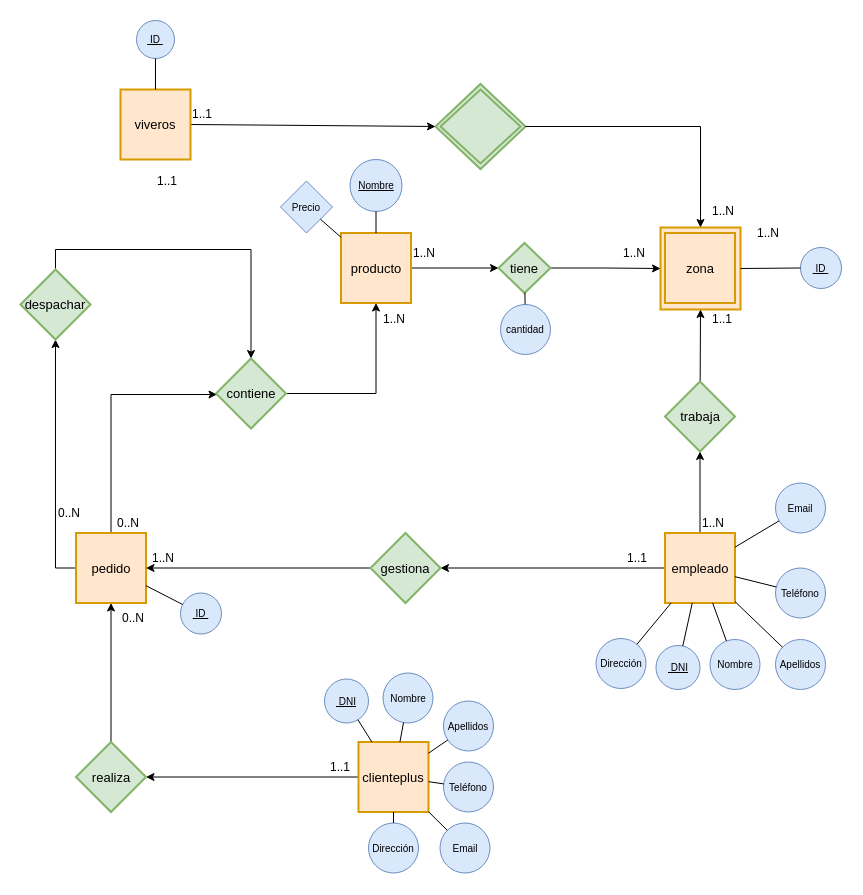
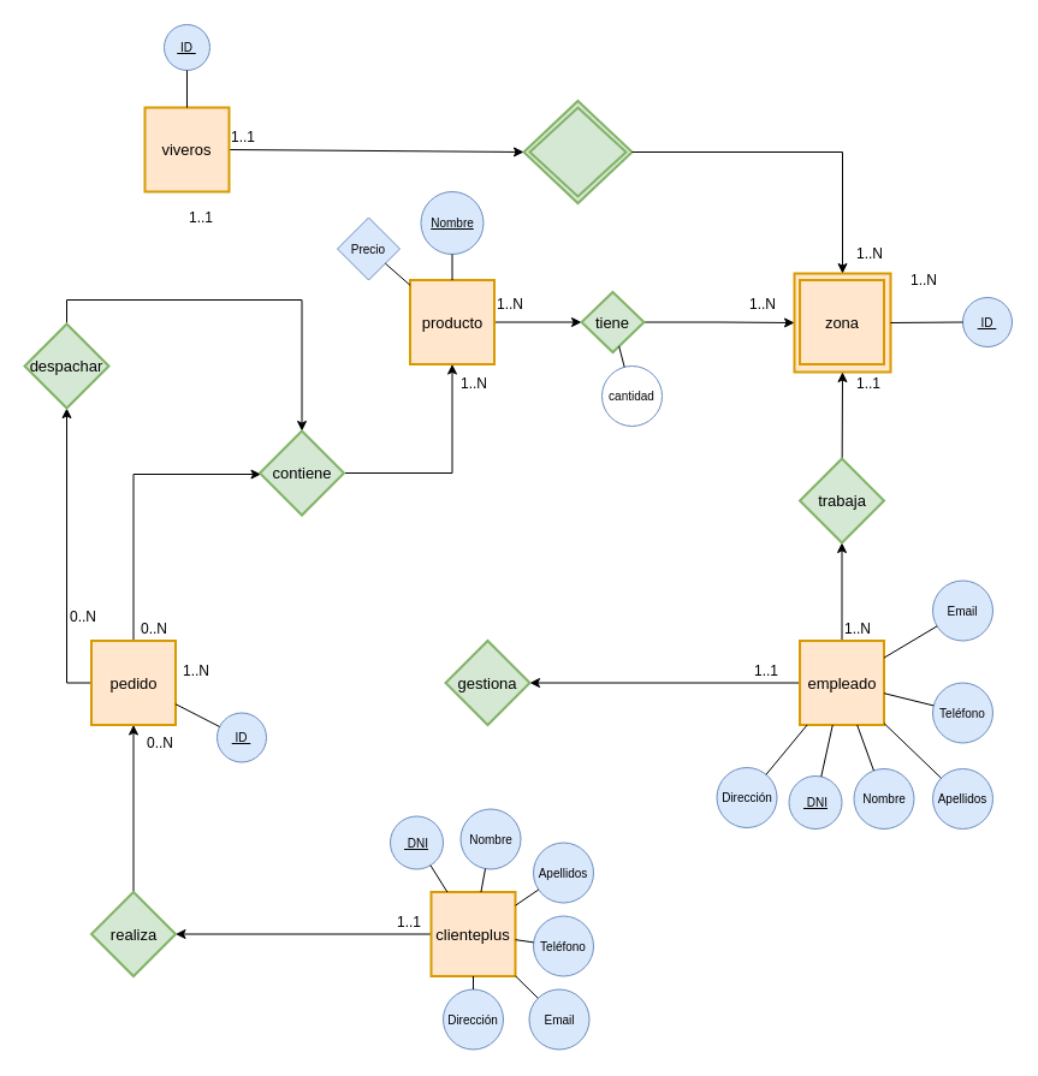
  <mxCell id="0" />
  <mxCell id="1" parent="0" />
  <mxCell id="2" value="&lt;div&gt;&lt;br&gt;&lt;/div&gt;" style="shape=rhombus;strokeWidth=2;fontSize=13;perimeter=rhombusPerimeter;whiteSpace=wrap;html=1;align=center;fillColor=#d5e8d4;strokeColor=#82b366;" vertex="1" parent="1"><mxGeometry x="435" y="83.5" width="90" height="85" as="geometry" /></mxCell>
  <mxCell id="3" value="" style="strokeWidth=2;whiteSpace=wrap;html=1;align=center;fontSize=13;fontFamily=Helvetica;fontColor=#000000;strokeColor=#d79b00;fillColor=#ffe6cc;" parent="1" vertex="1"><mxGeometry x="660" y="227" width="80" height="82" as="geometry" /></mxCell>
  <mxCell id="4" style="edgeStyle=none;rounded=0;orthogonalLoop=1;jettySize=auto;html=1;exitX=1;exitY=0.5;exitDx=0;exitDy=0;entryX=0;entryY=0.5;entryDx=0;entryDy=0;" parent="1" source="5" target="2" edge="1"><mxGeometry relative="1" as="geometry"><mxPoint x="380" y="126" as="targetPoint" /></mxGeometry></mxCell>
  <mxCell id="5" value="viveros" style="strokeWidth=2;whiteSpace=wrap;html=1;align=center;fontSize=13;fontFamily=Helvetica;fontColor=#000000;strokeColor=#d79b00;fillColor=#ffe6cc;" parent="1" vertex="1"><mxGeometry x="120" y="89" width="70" height="70" as="geometry" /></mxCell>
  <mxCell id="6" value="&lt;u&gt;&amp;nbsp;ID&amp;nbsp;&lt;/u&gt;" style="ellipse;whiteSpace=wrap;html=1;aspect=fixed;fontSize=10;fillColor=#dae8fc;strokeColor=#6c8ebf;" parent="1" vertex="1"><mxGeometry x="136" y="20" width="38" height="38" as="geometry" /></mxCell>
  <mxCell id="7" value="zona" style="strokeWidth=2;whiteSpace=wrap;html=1;align=center;fontSize=13;fontFamily=Helvetica;fontColor=#000000;strokeColor=#d79b00;fillColor=#ffe6cc;" parent="1" vertex="1"><mxGeometry x="664.5" y="232.5" width="70" height="70" as="geometry" /></mxCell>
  <mxCell id="8" value="&lt;u&gt;&amp;nbsp;ID&amp;nbsp;&lt;/u&gt;" style="ellipse;whiteSpace=wrap;html=1;aspect=fixed;fontSize=10;fillColor=#dae8fc;strokeColor=#6c8ebf;" parent="1" vertex="1"><mxGeometry x="800" y="247" width="41" height="41" as="geometry" /></mxCell>
  <mxCell id="9" style="edgeStyle=none;rounded=0;orthogonalLoop=1;jettySize=auto;html=1;" parent="1" source="10" target="36" edge="1"><mxGeometry relative="1" as="geometry" /></mxCell>
  <mxCell id="10" value="producto" style="strokeWidth=2;whiteSpace=wrap;html=1;align=center;fontSize=13;fontFamily=Helvetica;fontColor=#000000;strokeColor=#d79b00;fillColor=#ffe6cc;" parent="1" vertex="1"><mxGeometry x="340.5" y="232.5" width="70" height="70" as="geometry" /></mxCell>
  <mxCell id="11" style="edgeStyle=orthogonalEdgeStyle;rounded=0;orthogonalLoop=1;jettySize=auto;html=1;exitX=0;exitY=0.5;exitDx=0;exitDy=0;entryX=1;entryY=0.5;entryDx=0;entryDy=0;" parent="1" source="12" target="45" edge="1"><mxGeometry relative="1" as="geometry" /></mxCell>
  <mxCell id="12" value="clienteplus" style="strokeWidth=2;whiteSpace=wrap;html=1;align=center;fontSize=13;fontFamily=Helvetica;fontColor=#000000;strokeColor=#d79b00;fillColor=#ffe6cc;" parent="1" vertex="1"><mxGeometry x="358" y="741.5" width="70" height="70" as="geometry" /></mxCell>
  <mxCell id="13" style="edgeStyle=none;rounded=0;orthogonalLoop=1;jettySize=auto;html=1;exitX=0.5;exitY=0;exitDx=0;exitDy=0;" parent="1" source="15" target="19" edge="1"><mxGeometry relative="1" as="geometry"><mxPoint x="712.197" y="474.697" as="targetPoint" /></mxGeometry></mxCell>
  <mxCell id="14" style="edgeStyle=orthogonalEdgeStyle;rounded=0;orthogonalLoop=1;jettySize=auto;html=1;exitX=0;exitY=0.5;exitDx=0;exitDy=0;entryX=1;entryY=0.5;entryDx=0;entryDy=0;" parent="1" source="15" target="42" edge="1"><mxGeometry relative="1" as="geometry" /></mxCell>
  <mxCell id="15" value="empleado" style="strokeWidth=2;whiteSpace=wrap;html=1;align=center;fontSize=13;fontFamily=Helvetica;fontColor=#000000;strokeColor=#d79b00;fillColor=#ffe6cc;" parent="1" vertex="1"><mxGeometry x="664.5" y="532.5" width="70" height="70" as="geometry" /></mxCell>
  <mxCell id="16" style="edgeStyle=none;rounded=0;orthogonalLoop=1;jettySize=auto;html=1;entryX=0.5;entryY=0;entryDx=0;entryDy=0;exitX=1;exitY=0.5;exitDx=0;exitDy=0;" parent="1" source="2" target="3" edge="1"><mxGeometry relative="1" as="geometry"><Array as="points"><mxPoint x="700" y="126" /></Array><mxPoint x="700" y="208" as="targetPoint" /><mxPoint x="550" y="126" as="sourcePoint" /></mxGeometry></mxCell>
  <mxCell id="17" value="" style="shape=rhombus;strokeWidth=2;fontSize=13;perimeter=rhombusPerimeter;whiteSpace=wrap;html=1;align=center;fillColor=#d5e8d4;strokeColor=#82b366;" parent="1" vertex="1"><mxGeometry x="440" y="89" width="80" height="74" as="geometry" /></mxCell>
  <mxCell id="18" style="edgeStyle=none;rounded=0;orthogonalLoop=1;jettySize=auto;html=1;entryX=0.5;entryY=1;entryDx=0;entryDy=0;" parent="1" source="19" target="3" edge="1"><mxGeometry relative="1" as="geometry"><mxPoint x="680" y="358" as="targetPoint" /></mxGeometry></mxCell>
  <mxCell id="19" value="trabaja" style="shape=rhombus;strokeWidth=2;fontSize=13;perimeter=rhombusPerimeter;whiteSpace=wrap;html=1;align=center;fillColor=#d5e8d4;strokeColor=#82b366;" parent="1" vertex="1"><mxGeometry x="664.5" y="381" width="70" height="70" as="geometry" /></mxCell>
  <mxCell id="20" style="rounded=0;html=1;endArrow=none;endFill=0;jettySize=auto;orthogonalLoop=1;fontSize=12;entryX=1;entryY=0.5;entryDx=0;entryDy=0;" parent="1" source="8" target="3" edge="1"><mxGeometry relative="1" as="geometry"><mxPoint x="760" y="248" as="targetPoint" /></mxGeometry></mxCell>
  <mxCell id="21" style="edgeStyle=none;rounded=0;html=1;endArrow=none;endFill=0;jettySize=auto;orthogonalLoop=1;fontSize=12;" parent="1" source="6" target="5" edge="1"><mxGeometry relative="1" as="geometry" /></mxCell>
  <mxCell id="22" value="Nombre" style="ellipse;whiteSpace=wrap;html=1;aspect=fixed;fontSize=10;fillColor=#dae8fc;strokeColor=#6c8ebf;" parent="1" vertex="1"><mxGeometry x="709.5" y="639" width="50" height="50" as="geometry" /></mxCell>
  <mxCell id="23" value="&lt;u&gt;&amp;nbsp;DNI &lt;br&gt;&lt;/u&gt;" style="ellipse;whiteSpace=wrap;html=1;aspect=fixed;fontSize=10;fillColor=#dae8fc;strokeColor=#6c8ebf;" parent="1" vertex="1"><mxGeometry x="655.5" y="645" width="44" height="44" as="geometry" /></mxCell>
  <mxCell id="24" value="Teléfono" style="ellipse;whiteSpace=wrap;html=1;aspect=fixed;fontSize=10;fillColor=#dae8fc;strokeColor=#6c8ebf;" parent="1" vertex="1"><mxGeometry x="775" y="567.5" width="50" height="50" as="geometry" /></mxCell>
  <mxCell id="25" value="Email" style="ellipse;whiteSpace=wrap;html=1;aspect=fixed;fontSize=10;fillColor=#dae8fc;strokeColor=#6c8ebf;" parent="1" vertex="1"><mxGeometry x="775" y="482.5" width="50" height="50" as="geometry" /></mxCell>
  <mxCell id="26" value="Apellidos" style="ellipse;whiteSpace=wrap;html=1;aspect=fixed;fontSize=10;fillColor=#dae8fc;strokeColor=#6c8ebf;" parent="1" vertex="1"><mxGeometry x="775" y="639" width="50" height="50" as="geometry" /></mxCell>
  <mxCell id="27" value="" style="endArrow=none;html=1;" parent="1" source="15" target="23" edge="1"><mxGeometry width="50" height="50" relative="1" as="geometry"><mxPoint x="658" y="579" as="sourcePoint" /><mxPoint x="708" y="529" as="targetPoint" /></mxGeometry></mxCell>
  <mxCell id="28" value="" style="endArrow=none;html=1;" parent="1" source="15" target="22" edge="1"><mxGeometry width="50" height="50" relative="1" as="geometry"><mxPoint x="641" y="624" as="sourcePoint" /><mxPoint x="778.5" y="526" as="targetPoint" /></mxGeometry></mxCell>
  <mxCell id="29" value="" style="endArrow=none;html=1;" parent="1" source="15" target="26" edge="1"><mxGeometry width="50" height="50" relative="1" as="geometry"><mxPoint x="651" y="634" as="sourcePoint" /><mxPoint x="788.5" y="536" as="targetPoint" /></mxGeometry></mxCell>
  <mxCell id="30" value="" style="endArrow=none;html=1;" parent="1" source="15" target="24" edge="1"><mxGeometry width="50" height="50" relative="1" as="geometry"><mxPoint x="661" y="644" as="sourcePoint" /><mxPoint x="798.5" y="546" as="targetPoint" /></mxGeometry></mxCell>
  <mxCell id="31" value="" style="endArrow=none;html=1;" parent="1" source="15" target="25" edge="1"><mxGeometry width="50" height="50" relative="1" as="geometry"><mxPoint x="671" y="654" as="sourcePoint" /><mxPoint x="758.726" y="706.49" as="targetPoint" /></mxGeometry></mxCell>
  <mxCell id="32" style="edgeStyle=orthogonalEdgeStyle;rounded=0;orthogonalLoop=1;jettySize=auto;html=1;exitX=0;exitY=0.5;exitDx=0;exitDy=0;entryX=0.5;entryY=1;entryDx=0;entryDy=0;" parent="1" source="34" target="57" edge="1"><mxGeometry relative="1" as="geometry" /></mxCell>
  <mxCell id="33" style="edgeStyle=orthogonalEdgeStyle;rounded=0;orthogonalLoop=1;jettySize=auto;html=1;exitX=0.5;exitY=0;exitDx=0;exitDy=0;" parent="1" source="34" target="62" edge="1"><mxGeometry relative="1" as="geometry"><Array as="points"><mxPoint x="110" y="394" /></Array></mxGeometry></mxCell>
  <mxCell id="34" value="pedido" style="strokeWidth=2;whiteSpace=wrap;html=1;align=center;fontSize=13;fontFamily=Helvetica;fontColor=#000000;strokeColor=#d79b00;fillColor=#ffe6cc;" parent="1" vertex="1"><mxGeometry x="75.5" y="532.5" width="70" height="70" as="geometry" /></mxCell>
  <mxCell id="35" style="edgeStyle=orthogonalEdgeStyle;rounded=0;orthogonalLoop=1;jettySize=auto;html=1;entryX=0;entryY=0.5;entryDx=0;entryDy=0;" parent="1" source="36" target="3" edge="1"><mxGeometry relative="1" as="geometry"><mxPoint x="610" y="278" as="targetPoint" /></mxGeometry></mxCell>
- <mxCell id="36" value="tiene" style="shape=rhombus;strokeWidth=2;fontSize=13;perimeter=rhombusPerimeter;whiteSpace=wrap;html=1;align=center;fillColor=#d5e8d4;strokeColor=#82b366;" parent="1" vertex="1"><mxGeometry x="498" y="242.5" width="52" height="50" as="geometry" /></mxCell>
+ <mxCell id="36" value="tiene" style="shape=rhombus;strokeWidth=2;fontSize=13;perimeter=rhombusPerimeter;whiteSpace=wrap;html=1;align=center;fillColor=#d5e8d4;strokeColor=#82b366;" parent="1" vertex="1"><mxGeometry x="483" y="242.5" width="52" height="50" as="geometry" /></mxCell>
  <mxCell id="37" value="&lt;u&gt;Nombre&lt;/u&gt;" style="ellipse;whiteSpace=wrap;html=1;aspect=fixed;fontSize=10;fillColor=#dae8fc;strokeColor=#6c8ebf;" parent="1" vertex="1"><mxGeometry x="349.5" y="159" width="52" height="52" as="geometry" /></mxCell>
- <mxCell id="38" value="cantidad" style="ellipse;whiteSpace=wrap;html=1;aspect=fixed;fontSize=10;fillColor=#dae8fc;strokeColor=#6c8ebf;" parent="1" vertex="1"><mxGeometry x="500" y="304" width="50" height="50" as="geometry" /></mxCell>
+ <mxCell id="38" value="cantidad" style="ellipse;whiteSpace=wrap;html=1;aspect=fixed;fontSize=10;fillColor=#ffffff;strokeColor=#6c8ebf;" parent="1" vertex="1"><mxGeometry x="500" y="304" width="50" height="50" as="geometry" /></mxCell>
  <mxCell id="39" value="" style="endArrow=none;html=1;" parent="1" source="10" target="37" edge="1"><mxGeometry width="50" height="50" relative="1" as="geometry"><mxPoint x="149" y="409.5" as="sourcePoint" /><mxPoint x="199" y="359.5" as="targetPoint" /></mxGeometry></mxCell>
  <mxCell id="40" value="" style="endArrow=none;html=1;" parent="1" source="36" target="38" edge="1"><mxGeometry width="50" height="50" relative="1" as="geometry"><mxPoint x="155.658" y="290.5" as="sourcePoint" /><mxPoint x="169.127" y="267.682" as="targetPoint" /></mxGeometry></mxCell>
- <mxCell id="41" style="edgeStyle=orthogonalEdgeStyle;rounded=0;orthogonalLoop=1;jettySize=auto;html=1;exitX=0;exitY=0.5;exitDx=0;exitDy=0;" parent="1" source="42" target="34" edge="1"><mxGeometry relative="1" as="geometry" /></mxCell>
  <mxCell id="42" value="gestiona" style="shape=rhombus;strokeWidth=2;fontSize=13;perimeter=rhombusPerimeter;whiteSpace=wrap;html=1;align=center;fillColor=#d5e8d4;strokeColor=#82b366;" parent="1" vertex="1"><mxGeometry x="370" y="532.5" width="70" height="70" as="geometry" /></mxCell>
  <mxCell id="43" value="Nombre" style="ellipse;whiteSpace=wrap;html=1;aspect=fixed;fontSize=10;fillColor=#dae8fc;strokeColor=#6c8ebf;" parent="1" vertex="1"><mxGeometry x="382.5" y="672.5" width="50" height="50" as="geometry" /></mxCell>
  <mxCell id="44" style="edgeStyle=orthogonalEdgeStyle;rounded=0;orthogonalLoop=1;jettySize=auto;html=1;" parent="1" source="45" target="34" edge="1"><mxGeometry relative="1" as="geometry" /></mxCell>
  <mxCell id="45" value="realiza" style="shape=rhombus;strokeWidth=2;fontSize=13;perimeter=rhombusPerimeter;whiteSpace=wrap;html=1;align=center;fillColor=#d5e8d4;strokeColor=#82b366;" parent="1" vertex="1"><mxGeometry x="75.5" y="741.5" width="70" height="70" as="geometry" /></mxCell>
  <mxCell id="46" value="&lt;u&gt;&amp;nbsp;DNI &lt;br&gt;&lt;/u&gt;" style="ellipse;whiteSpace=wrap;html=1;aspect=fixed;fontSize=10;fillColor=#dae8fc;strokeColor=#6c8ebf;" parent="1" vertex="1"><mxGeometry x="324" y="678.5" width="44" height="44" as="geometry" /></mxCell>
  <mxCell id="47" value="Teléfono" style="ellipse;whiteSpace=wrap;html=1;aspect=fixed;fontSize=10;fillColor=#dae8fc;strokeColor=#6c8ebf;" parent="1" vertex="1"><mxGeometry x="443" y="761.5" width="50" height="50" as="geometry" /></mxCell>
  <mxCell id="48" value="Email" style="ellipse;whiteSpace=wrap;html=1;aspect=fixed;fontSize=10;fillColor=#dae8fc;strokeColor=#6c8ebf;" parent="1" vertex="1"><mxGeometry x="439.5" y="822.5" width="50" height="50" as="geometry" /></mxCell>
  <mxCell id="49" value="Apellidos" style="ellipse;whiteSpace=wrap;html=1;aspect=fixed;fontSize=10;fillColor=#dae8fc;strokeColor=#6c8ebf;" parent="1" vertex="1"><mxGeometry x="443" y="700.5" width="50" height="50" as="geometry" /></mxCell>
  <mxCell id="50" value="" style="endArrow=none;html=1;" parent="1" source="48" target="12" edge="1"><mxGeometry width="50" height="50" relative="1" as="geometry"><mxPoint x="706.243" y="901" as="sourcePoint" /><mxPoint x="776.447" y="1022.38" as="targetPoint" /></mxGeometry></mxCell>
  <mxCell id="51" value="Dirección" style="ellipse;whiteSpace=wrap;html=1;aspect=fixed;fontSize=10;fillColor=#dae8fc;strokeColor=#6c8ebf;" parent="1" vertex="1"><mxGeometry x="368" y="822.5" width="50" height="50" as="geometry" /></mxCell>
  <mxCell id="52" value="" style="endArrow=none;html=1;" parent="1" source="47" target="12" edge="1"><mxGeometry width="50" height="50" relative="1" as="geometry"><mxPoint x="459.68" y="840.489" as="sourcePoint" /><mxPoint x="438" y="819.633" as="targetPoint" /></mxGeometry></mxCell>
  <mxCell id="53" value="" style="endArrow=none;html=1;" parent="1" source="49" target="12" edge="1"><mxGeometry width="50" height="50" relative="1" as="geometry"><mxPoint x="469.68" y="850.489" as="sourcePoint" /><mxPoint x="448" y="829.633" as="targetPoint" /></mxGeometry></mxCell>
  <mxCell id="54" value="" style="endArrow=none;html=1;" parent="1" source="43" target="12" edge="1"><mxGeometry width="50" height="50" relative="1" as="geometry"><mxPoint x="479.68" y="860.489" as="sourcePoint" /><mxPoint x="458" y="839.633" as="targetPoint" /></mxGeometry></mxCell>
  <mxCell id="55" value="" style="endArrow=none;html=1;" parent="1" source="46" target="12" edge="1"><mxGeometry width="50" height="50" relative="1" as="geometry"><mxPoint x="489.68" y="870.489" as="sourcePoint" /><mxPoint x="468" y="849.633" as="targetPoint" /></mxGeometry></mxCell>
  <mxCell id="56" style="edgeStyle=orthogonalEdgeStyle;rounded=0;orthogonalLoop=1;jettySize=auto;html=1;exitX=0.5;exitY=0;exitDx=0;exitDy=0;" parent="1" source="57" target="62" edge="1"><mxGeometry relative="1" as="geometry" /></mxCell>
  <mxCell id="57" value="despachar" style="shape=rhombus;strokeWidth=2;fontSize=13;perimeter=rhombusPerimeter;whiteSpace=wrap;html=1;align=center;fillColor=#d5e8d4;strokeColor=#82b366;" parent="1" vertex="1"><mxGeometry x="20" y="269" width="70" height="70" as="geometry" /></mxCell>
  <mxCell id="58" value="" style="endArrow=none;html=1;" parent="1" source="12" target="51" edge="1"><mxGeometry width="50" height="50" relative="1" as="geometry"><mxPoint x="459.68" y="840.489" as="sourcePoint" /><mxPoint x="438" y="819.633" as="targetPoint" /></mxGeometry></mxCell>
  <mxCell id="59" value="Dirección" style="ellipse;whiteSpace=wrap;html=1;aspect=fixed;fontSize=10;fillColor=#dae8fc;strokeColor=#6c8ebf;" parent="1" vertex="1"><mxGeometry x="595.5" y="638" width="50" height="50" as="geometry" /></mxCell>
  <mxCell id="60" value="" style="endArrow=none;html=1;" parent="1" source="15" target="59" edge="1"><mxGeometry width="50" height="50" relative="1" as="geometry"><mxPoint x="701.725" y="612.5" as="sourcePoint" /><mxPoint x="692.173" y="655.502" as="targetPoint" /></mxGeometry></mxCell>
  <mxCell id="61" style="edgeStyle=orthogonalEdgeStyle;rounded=0;orthogonalLoop=1;jettySize=auto;html=1;entryX=0.5;entryY=1;entryDx=0;entryDy=0;" parent="1" source="62" target="10" edge="1"><mxGeometry relative="1" as="geometry" /></mxCell>
  <mxCell id="62" value="contiene" style="shape=rhombus;strokeWidth=2;fontSize=13;perimeter=rhombusPerimeter;whiteSpace=wrap;html=1;align=center;fillColor=#d5e8d4;strokeColor=#82b366;" parent="1" vertex="1"><mxGeometry x="215.5" y="358" width="70" height="70" as="geometry" /></mxCell>
  <mxCell id="63" value="Precio" style="rhombus;whiteSpace=wrap;html=1;aspect=fixed;fontSize=10;fillColor=#dae8fc;strokeColor=#6c8ebf;" parent="1" vertex="1"><mxGeometry x="280" y="180.5" width="52" height="52" as="geometry" /></mxCell>
  <mxCell id="64" value="" style="endArrow=none;html=1;" parent="1" source="10" target="63" edge="1"><mxGeometry width="50" height="50" relative="1" as="geometry"><mxPoint x="385.5" y="244" as="sourcePoint" /><mxPoint x="385.5" y="221" as="targetPoint" /></mxGeometry></mxCell>
  <mxCell id="65" value="1..N" style="text;html=1;resizable=0;points=[];autosize=1;align=left;verticalAlign=top;spacingTop=-4;" parent="1" vertex="1"><mxGeometry x="709.5" y="201" width="40" height="20" as="geometry" /></mxCell>
  <mxCell id="66" value="1..1" style="text;html=1;resizable=0;points=[];autosize=1;align=left;verticalAlign=top;spacingTop=-4;" parent="1" vertex="1"><mxGeometry x="190" y="104" width="40" height="20" as="geometry" /></mxCell>
  <mxCell id="67" value="1..1" style="text;html=1;resizable=0;points=[];autosize=1;align=left;verticalAlign=top;spacingTop=-4;" parent="1" vertex="1"><mxGeometry x="328" y="756.5" width="40" height="20" as="geometry" /></mxCell>
  <mxCell id="68" value="1..1" style="text;html=1;resizable=0;points=[];autosize=1;align=left;verticalAlign=top;spacingTop=-4;" parent="1" vertex="1"><mxGeometry x="709.5" y="309" width="40" height="20" as="geometry" /></mxCell>
  <mxCell id="69" value="0..N" style="text;html=1;resizable=0;points=[];autosize=1;align=left;verticalAlign=top;spacingTop=-4;" parent="1" vertex="1"><mxGeometry x="120" y="607.5" width="40" height="20" as="geometry" /></mxCell>
  <mxCell id="70" value="0..N" style="text;html=1;resizable=0;points=[];autosize=1;align=left;verticalAlign=top;spacingTop=-4;" parent="1" vertex="1"><mxGeometry x="55.5" y="502.5" width="40" height="20" as="geometry" /></mxCell>
  <mxCell id="71" value="1..N" style="text;html=1;resizable=0;points=[];autosize=1;align=left;verticalAlign=top;spacingTop=-4;" parent="1" vertex="1"><mxGeometry x="380.5" y="309" width="40" height="20" as="geometry" /></mxCell>
  <mxCell id="72" value="1..N" style="text;html=1;resizable=0;points=[];autosize=1;align=left;verticalAlign=top;spacingTop=-4;" parent="1" vertex="1"><mxGeometry x="699.5" y="512.5" width="40" height="20" as="geometry" /></mxCell>
  <mxCell id="73" value="1..1" style="text;html=1;resizable=0;points=[];autosize=1;align=left;verticalAlign=top;spacingTop=-4;" parent="1" vertex="1"><mxGeometry x="155" y="170.5" width="40" height="20" as="geometry" /></mxCell>
  <mxCell id="74" value="1..N" style="text;html=1;resizable=0;points=[];autosize=1;align=left;verticalAlign=top;spacingTop=-4;" parent="1" vertex="1"><mxGeometry x="410.5" y="242.5" width="40" height="20" as="geometry" /></mxCell>
  <mxCell id="75" value="1..N" style="text;html=1;resizable=0;points=[];autosize=1;align=left;verticalAlign=top;spacingTop=-4;" parent="1" vertex="1"><mxGeometry x="620.5" y="242.5" width="40" height="20" as="geometry" /></mxCell>
  <mxCell id="76" value="0..N" style="text;html=1;resizable=0;points=[];autosize=1;align=left;verticalAlign=top;spacingTop=-4;" parent="1" vertex="1"><mxGeometry x="115" y="512.5" width="40" height="20" as="geometry" /></mxCell>
  <mxCell id="77" value="1..N" style="text;html=1;resizable=0;points=[];autosize=1;align=left;verticalAlign=top;spacingTop=-4;" parent="1" vertex="1"><mxGeometry x="150" y="547.5" width="40" height="20" as="geometry" /></mxCell>
  <mxCell id="78" value="1..1" style="text;html=1;resizable=0;points=[];autosize=1;align=left;verticalAlign=top;spacingTop=-4;" parent="1" vertex="1"><mxGeometry x="624.5" y="547.5" width="40" height="20" as="geometry" /></mxCell>
  <mxCell id="79" value="1..N" style="text;html=1;resizable=0;points=[];autosize=1;align=left;verticalAlign=top;spacingTop=-4;" parent="1" vertex="1"><mxGeometry x="755" y="222.5" width="40" height="20" as="geometry" /></mxCell>
  <mxCell id="80" value="&lt;u&gt;&amp;nbsp;ID&amp;nbsp;&lt;/u&gt;" style="ellipse;whiteSpace=wrap;html=1;aspect=fixed;fontSize=10;fillColor=#dae8fc;strokeColor=#6c8ebf;" parent="1" vertex="1"><mxGeometry x="180" y="592.5" width="41" height="41" as="geometry" /></mxCell>
  <mxCell id="81" value="" style="endArrow=none;html=1;" parent="1" source="80" target="34" edge="1"><mxGeometry width="50" height="50" relative="1" as="geometry"><mxPoint x="367.453" y="729.284" as="sourcePoint" /><mxPoint x="381.355" y="751.5" as="targetPoint" /></mxGeometry></mxCell>
